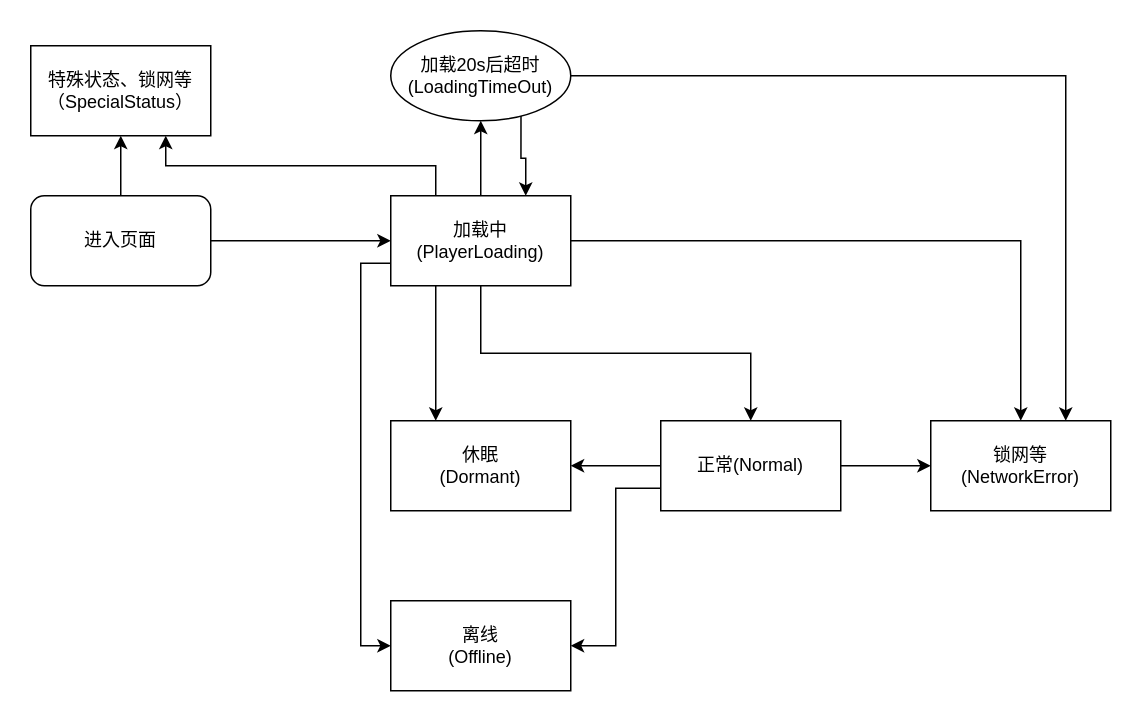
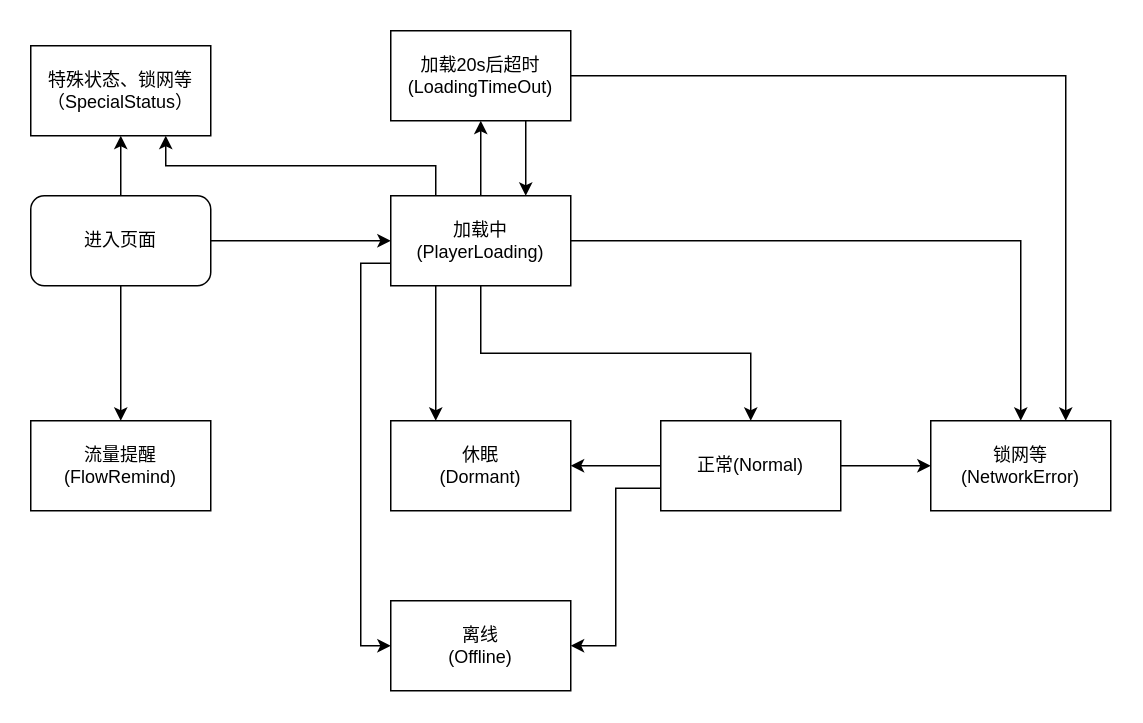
  <mxCell id="0" />
  <mxCell id="1" parent="0" />
  <mxCell id="2" style="edgeStyle=orthogonalEdgeStyle;rounded=0;orthogonalLoop=1;jettySize=auto;html=1;exitX=1;exitY=0.5;exitDx=0;exitDy=0;" edge="1" parent="1" source="5" target="13"><mxGeometry relative="1" as="geometry" /></mxCell>
  <mxCell id="3" style="edgeStyle=orthogonalEdgeStyle;rounded=0;orthogonalLoop=1;jettySize=auto;html=1;exitX=0;exitY=0.75;exitDx=0;exitDy=0;entryX=1;entryY=0.5;entryDx=0;entryDy=0;" edge="1" parent="1" source="5" target="24"><mxGeometry relative="1" as="geometry" /></mxCell>
  <mxCell id="4" style="edgeStyle=orthogonalEdgeStyle;rounded=0;orthogonalLoop=1;jettySize=auto;html=1;exitX=0;exitY=0.5;exitDx=0;exitDy=0;" edge="1" parent="1" source="5" target="23"><mxGeometry relative="1" as="geometry" /></mxCell>
  <mxCell id="5" value="正常(Normal&lt;span style=&quot;background-color: initial;&quot;&gt;)&lt;/span&gt;" style="rounded=0;whiteSpace=wrap;html=1;" vertex="1" parent="1"><mxGeometry x="440" y="280" width="120" height="60" as="geometry" /></mxCell>
  <mxCell id="6" style="edgeStyle=orthogonalEdgeStyle;rounded=0;orthogonalLoop=1;jettySize=auto;html=1;exitX=0.5;exitY=1;exitDx=0;exitDy=0;entryX=0.5;entryY=0;entryDx=0;entryDy=0;" edge="1" parent="1" source="12" target="5"><mxGeometry relative="1" as="geometry" /></mxCell>
  <mxCell id="7" style="edgeStyle=orthogonalEdgeStyle;rounded=0;orthogonalLoop=1;jettySize=auto;html=1;exitX=1;exitY=0.5;exitDx=0;exitDy=0;entryX=0.5;entryY=0;entryDx=0;entryDy=0;" edge="1" parent="1" source="12" target="13"><mxGeometry relative="1" as="geometry" /></mxCell>
  <mxCell id="8" style="edgeStyle=orthogonalEdgeStyle;rounded=0;orthogonalLoop=1;jettySize=auto;html=1;exitX=0.5;exitY=0;exitDx=0;exitDy=0;entryX=0.5;entryY=1;entryDx=0;entryDy=0;" edge="1" parent="1" source="12" target="16"><mxGeometry relative="1" as="geometry" /></mxCell>
  <mxCell id="9" style="edgeStyle=orthogonalEdgeStyle;rounded=0;orthogonalLoop=1;jettySize=auto;html=1;exitX=0.25;exitY=0;exitDx=0;exitDy=0;entryX=0.75;entryY=1;entryDx=0;entryDy=0;" edge="1" parent="1" source="12" target="17"><mxGeometry relative="1" as="geometry" /></mxCell>
  <mxCell id="10" style="edgeStyle=orthogonalEdgeStyle;rounded=0;orthogonalLoop=1;jettySize=auto;html=1;exitX=0;exitY=0.75;exitDx=0;exitDy=0;entryX=0;entryY=0.5;entryDx=0;entryDy=0;" edge="1" parent="1" source="12" target="24"><mxGeometry relative="1" as="geometry" /></mxCell>
  <mxCell id="11" style="edgeStyle=orthogonalEdgeStyle;rounded=0;orthogonalLoop=1;jettySize=auto;html=1;exitX=0.25;exitY=1;exitDx=0;exitDy=0;entryX=0.25;entryY=0;entryDx=0;entryDy=0;" edge="1" parent="1" source="12" target="23"><mxGeometry relative="1" as="geometry" /></mxCell>
  <mxCell id="12" value="加载中(PlayerLoading)" style="rounded=0;whiteSpace=wrap;html=1;" vertex="1" parent="1"><mxGeometry x="260" y="130" width="120" height="60" as="geometry" /></mxCell>
  <mxCell id="13" value="锁网等&lt;div&gt;(NetworkError)&lt;/div&gt;" style="rounded=0;whiteSpace=wrap;html=1;" vertex="1" parent="1"><mxGeometry x="620" y="280" width="120" height="60" as="geometry" /></mxCell>
  <mxCell id="14" style="edgeStyle=orthogonalEdgeStyle;rounded=0;orthogonalLoop=1;jettySize=auto;html=1;exitX=1;exitY=0.5;exitDx=0;exitDy=0;entryX=0.75;entryY=0;entryDx=0;entryDy=0;" edge="1" parent="1" source="16" target="13"><mxGeometry relative="1" as="geometry" /></mxCell>
  <mxCell id="15" style="edgeStyle=orthogonalEdgeStyle;rounded=0;orthogonalLoop=1;jettySize=auto;html=1;exitX=0.75;exitY=1;exitDx=0;exitDy=0;entryX=0.75;entryY=0;entryDx=0;entryDy=0;" edge="1" parent="1" source="16" target="12"><mxGeometry relative="1" as="geometry" /></mxCell>
- <mxCell id="16" value="加载20s后超时&lt;div&gt;(L&lt;span style=&quot;background-color: initial;&quot;&gt;oadingTimeOut)&lt;/span&gt;&lt;/div&gt;" style="ellipse;whiteSpace=wrap;html=1;" vertex="1" parent="1"><mxGeometry x="260" y="20" width="120" height="60" as="geometry" /></mxCell>
+ <mxCell id="16" value="加载20s后超时&lt;div&gt;(L&lt;span style=&quot;background-color: initial;&quot;&gt;oadingTimeOut)&lt;/span&gt;&lt;/div&gt;" style="rounded=0;whiteSpace=wrap;html=1;" vertex="1" parent="1"><mxGeometry x="260" y="20" width="120" height="60" as="geometry" /></mxCell>
  <mxCell id="17" value="特殊状态、锁网等&lt;div&gt;（SpecialStatus）&lt;/div&gt;" style="rounded=0;whiteSpace=wrap;html=1;" vertex="1" parent="1"><mxGeometry x="20" y="30" width="120" height="60" as="geometry" /></mxCell>
  <mxCell id="18" style="edgeStyle=orthogonalEdgeStyle;rounded=0;orthogonalLoop=1;jettySize=auto;html=1;exitX=1;exitY=0.5;exitDx=0;exitDy=0;entryX=0;entryY=0.5;entryDx=0;entryDy=0;" edge="1" parent="1" source="21" target="12"><mxGeometry relative="1" as="geometry" /></mxCell>
  <mxCell id="19" style="edgeStyle=orthogonalEdgeStyle;rounded=0;orthogonalLoop=1;jettySize=auto;html=1;exitX=0.5;exitY=0;exitDx=0;exitDy=0;entryX=0.5;entryY=1;entryDx=0;entryDy=0;" edge="1" parent="1" source="21" target="17"><mxGeometry relative="1" as="geometry" /></mxCell>
+ <mxCell id="20" style="edgeStyle=orthogonalEdgeStyle;rounded=0;orthogonalLoop=1;jettySize=auto;html=1;exitX=0.5;exitY=1;exitDx=0;exitDy=0;entryX=0.5;entryY=0;entryDx=0;entryDy=0;" edge="1" parent="1" source="21" target="22"><mxGeometry relative="1" as="geometry" /></mxCell>
  <mxCell id="21" value="进入页面" style="rounded=1;whiteSpace=wrap;html=1;" vertex="1" parent="1"><mxGeometry x="20" y="130" width="120" height="60" as="geometry" /></mxCell>
+ <mxCell id="22" value="流量提醒&lt;div&gt;(FlowRemind)&lt;/div&gt;" style="rounded=0;whiteSpace=wrap;html=1;" vertex="1" parent="1"><mxGeometry x="20" y="280" width="120" height="60" as="geometry" /></mxCell>
  <mxCell id="23" value="休眠&lt;br&gt;&lt;div&gt;(Dormant)&lt;/div&gt;" style="rounded=0;whiteSpace=wrap;html=1;" vertex="1" parent="1"><mxGeometry x="260" y="280" width="120" height="60" as="geometry" /></mxCell>
  <mxCell id="24" value="离线&lt;br&gt;&lt;div&gt;(Offline)&lt;/div&gt;" style="rounded=0;whiteSpace=wrap;html=1;" vertex="1" parent="1"><mxGeometry x="260" y="400" width="120" height="60" as="geometry" /></mxCell>
